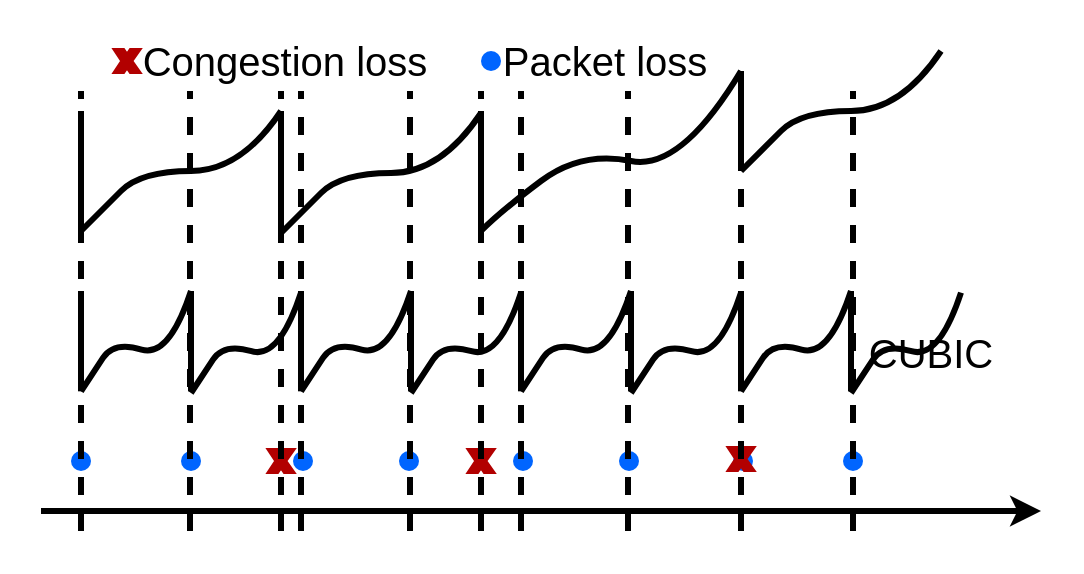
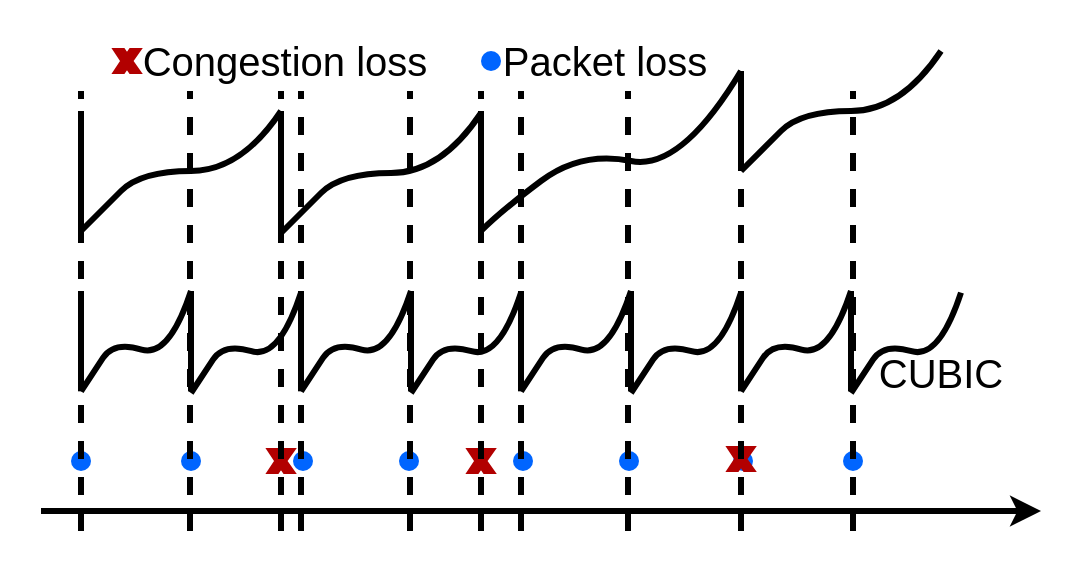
  <mxCell id="0" />
  <mxCell id="1" parent="0" />
  <mxCell id="2" value="" style="curved=1;endArrow=none;html=1;endFill=0;strokeWidth=3;strokeColor=#000000;fillColor=#f8cecc;" parent="1" edge="1"><mxGeometry width="50" height="50" relative="1" as="geometry"><mxPoint x="40" y="115" as="sourcePoint" /><mxPoint x="140" y="55" as="targetPoint" /><Array as="points"><mxPoint x="40" y="115" /><mxPoint x="50" y="105" /><mxPoint x="70" y="85" /><mxPoint x="120" y="85" /></Array></mxGeometry></mxCell>
  <mxCell id="3" value="" style="endArrow=none;html=1;strokeWidth=3;strokeColor=#000000;fillColor=#f8cecc;" parent="1" edge="1"><mxGeometry width="50" height="50" relative="1" as="geometry"><mxPoint x="40" y="115" as="sourcePoint" /><mxPoint x="40" y="55" as="targetPoint" /></mxGeometry></mxCell>
  <mxCell id="4" value="" style="endArrow=none;html=1;strokeWidth=3;strokeColor=#000000;fillColor=#f8cecc;" parent="1" edge="1"><mxGeometry width="50" height="50" relative="1" as="geometry"><mxPoint x="140" y="115" as="sourcePoint" /><mxPoint x="140" y="55" as="targetPoint" /></mxGeometry></mxCell>
  <mxCell id="5" value="" style="curved=1;endArrow=none;html=1;endFill=0;strokeWidth=3;strokeColor=#000000;fillColor=#f8cecc;" parent="1" edge="1"><mxGeometry width="50" height="50" relative="1" as="geometry"><mxPoint x="140" y="116" as="sourcePoint" /><mxPoint x="240" y="56" as="targetPoint" /><Array as="points"><mxPoint x="140" y="116" /><mxPoint x="150" y="106" /><mxPoint x="170" y="86" /><mxPoint x="220" y="86" /></Array></mxGeometry></mxCell>
  <mxCell id="6" value="" style="endArrow=none;html=1;strokeWidth=3;strokeColor=#000000;fillColor=#f8cecc;" parent="1" edge="1"><mxGeometry width="50" height="50" relative="1" as="geometry"><mxPoint x="240" y="115" as="sourcePoint" /><mxPoint x="240" y="55" as="targetPoint" /></mxGeometry></mxCell>
  <mxCell id="7" value="" style="group;strokeWidth=3;" parent="1" vertex="1" connectable="0"><mxGeometry x="40" y="145" width="110" height="51" as="geometry" /></mxCell>
  <mxCell id="8" value="" style="curved=1;endArrow=none;html=1;endFill=0;strokeWidth=3;" parent="7" edge="1"><mxGeometry width="50" height="50" relative="1" as="geometry"><mxPoint y="50.164" as="sourcePoint" /><mxPoint x="55.0" as="targetPoint" /><Array as="points"><mxPoint y="50.164" /><mxPoint x="5.5" y="41.803" /><mxPoint x="16.5" y="25.082" /><mxPoint x="44" y="33.443" /></Array></mxGeometry></mxCell>
  <mxCell id="9" value="" style="endArrow=none;html=1;strokeWidth=3;" parent="7" edge="1"><mxGeometry width="50" height="50" relative="1" as="geometry"><mxPoint y="50.164" as="sourcePoint" /><mxPoint as="targetPoint" /></mxGeometry></mxCell>
  <mxCell id="10" value="" style="endArrow=none;html=1;strokeWidth=3;" parent="7" edge="1"><mxGeometry width="50" height="50" relative="1" as="geometry"><mxPoint x="55.0" y="50.164" as="sourcePoint" /><mxPoint x="55.0" as="targetPoint" /></mxGeometry></mxCell>
  <mxCell id="11" value="" style="curved=1;endArrow=none;html=1;endFill=0;strokeWidth=3;" parent="7" edge="1"><mxGeometry width="50" height="50" relative="1" as="geometry"><mxPoint x="55.0" y="51" as="sourcePoint" /><mxPoint x="110.0" y="0.836" as="targetPoint" /><Array as="points"><mxPoint x="55.0" y="51" /><mxPoint x="60.5" y="42.639" /><mxPoint x="71.5" y="25.918" /><mxPoint x="99.0" y="34.279" /></Array></mxGeometry></mxCell>
  <mxCell id="12" value="" style="curved=1;endArrow=none;html=1;endFill=0;strokeWidth=3;strokeColor=#000000;fillColor=#f8cecc;" parent="1" edge="1"><mxGeometry width="50" height="50" relative="1" as="geometry"><mxPoint x="240" y="115" as="sourcePoint" /><mxPoint x="370" y="35" as="targetPoint" /><Array as="points"><mxPoint x="240" y="115" /><mxPoint x="250" y="105" /><mxPoint x="290" y="75" /><mxPoint x="340" y="85" /></Array></mxGeometry></mxCell>
  <mxCell id="13" value="" style="endArrow=none;html=1;strokeWidth=3;strokeColor=#000000;fillColor=#f8cecc;" parent="1" edge="1"><mxGeometry width="50" height="50" relative="1" as="geometry"><mxPoint x="370" y="85" as="sourcePoint" /><mxPoint x="370" y="35" as="targetPoint" /></mxGeometry></mxCell>
  <mxCell id="14" value="" style="curved=1;endArrow=none;html=1;endFill=0;strokeWidth=3;strokeColor=#000000;fillColor=#f8cecc;" parent="1" edge="1"><mxGeometry width="50" height="50" relative="1" as="geometry"><mxPoint x="370" y="85" as="sourcePoint" /><mxPoint x="470" y="25" as="targetPoint" /><Array as="points"><mxPoint x="370" y="85" /><mxPoint x="380" y="75" /><mxPoint x="400" y="55" /><mxPoint x="450" y="55" /></Array></mxGeometry></mxCell>
  <mxCell id="15" value="" style="group;strokeWidth=3;" parent="1" vertex="1" connectable="0"><mxGeometry x="150" y="145" width="110" height="51" as="geometry" /></mxCell>
  <mxCell id="16" value="" style="curved=1;endArrow=none;html=1;endFill=0;strokeWidth=3;" parent="15" edge="1"><mxGeometry width="50" height="50" relative="1" as="geometry"><mxPoint y="50.164" as="sourcePoint" /><mxPoint x="55.0" as="targetPoint" /><Array as="points"><mxPoint y="50.164" /><mxPoint x="5.5" y="41.803" /><mxPoint x="16.5" y="25.082" /><mxPoint x="44" y="33.443" /></Array></mxGeometry></mxCell>
  <mxCell id="17" value="" style="endArrow=none;html=1;strokeWidth=3;" parent="15" edge="1"><mxGeometry width="50" height="50" relative="1" as="geometry"><mxPoint y="50.164" as="sourcePoint" /><mxPoint as="targetPoint" /></mxGeometry></mxCell>
  <mxCell id="18" value="" style="endArrow=none;html=1;strokeWidth=3;" parent="15" edge="1"><mxGeometry width="50" height="50" relative="1" as="geometry"><mxPoint x="55.0" y="50.164" as="sourcePoint" /><mxPoint x="55.0" as="targetPoint" /></mxGeometry></mxCell>
  <mxCell id="19" value="" style="curved=1;endArrow=none;html=1;endFill=0;strokeWidth=3;" parent="15" edge="1"><mxGeometry width="50" height="50" relative="1" as="geometry"><mxPoint x="55.0" y="51" as="sourcePoint" /><mxPoint x="110.0" y="0.836" as="targetPoint" /><Array as="points"><mxPoint x="55.0" y="51" /><mxPoint x="60.5" y="42.639" /><mxPoint x="71.5" y="25.918" /><mxPoint x="99.0" y="34.279" /></Array></mxGeometry></mxCell>
  <mxCell id="20" value="" style="group;strokeWidth=3;" parent="1" vertex="1" connectable="0"><mxGeometry x="260" y="145" width="110" height="51" as="geometry" /></mxCell>
  <mxCell id="21" value="" style="curved=1;endArrow=none;html=1;endFill=0;strokeWidth=3;" parent="20" edge="1"><mxGeometry width="50" height="50" relative="1" as="geometry"><mxPoint y="50.164" as="sourcePoint" /><mxPoint x="55.0" as="targetPoint" /><Array as="points"><mxPoint y="50.164" /><mxPoint x="5.5" y="41.803" /><mxPoint x="16.5" y="25.082" /><mxPoint x="44" y="33.443" /></Array></mxGeometry></mxCell>
  <mxCell id="22" value="" style="endArrow=none;html=1;strokeWidth=3;" parent="20" edge="1"><mxGeometry width="50" height="50" relative="1" as="geometry"><mxPoint y="50.164" as="sourcePoint" /><mxPoint as="targetPoint" /></mxGeometry></mxCell>
  <mxCell id="23" value="" style="endArrow=none;html=1;strokeWidth=3;" parent="20" edge="1"><mxGeometry width="50" height="50" relative="1" as="geometry"><mxPoint x="55.0" y="50.164" as="sourcePoint" /><mxPoint x="55.0" as="targetPoint" /></mxGeometry></mxCell>
  <mxCell id="24" value="" style="curved=1;endArrow=none;html=1;endFill=0;strokeWidth=3;" parent="20" edge="1"><mxGeometry width="50" height="50" relative="1" as="geometry"><mxPoint x="55.0" y="51" as="sourcePoint" /><mxPoint x="110.0" y="0.836" as="targetPoint" /><Array as="points"><mxPoint x="55.0" y="51" /><mxPoint x="60.5" y="42.639" /><mxPoint x="71.5" y="25.918" /><mxPoint x="99.0" y="34.279" /></Array></mxGeometry></mxCell>
  <mxCell id="25" value="" style="group;strokeWidth=3;" parent="1" vertex="1" connectable="0"><mxGeometry x="370" y="145" width="140" height="51" as="geometry" /></mxCell>
  <mxCell id="26" value="" style="curved=1;endArrow=none;html=1;endFill=0;strokeWidth=3;" parent="25" edge="1"><mxGeometry width="50" height="50" relative="1" as="geometry"><mxPoint y="50.164" as="sourcePoint" /><mxPoint x="55.0" as="targetPoint" /><Array as="points"><mxPoint y="50.164" /><mxPoint x="5.5" y="41.803" /><mxPoint x="16.5" y="25.082" /><mxPoint x="44" y="33.443" /></Array></mxGeometry></mxCell>
  <mxCell id="27" value="" style="endArrow=none;html=1;strokeWidth=3;" parent="25" edge="1"><mxGeometry width="50" height="50" relative="1" as="geometry"><mxPoint y="50.164" as="sourcePoint" /><mxPoint as="targetPoint" /></mxGeometry></mxCell>
  <mxCell id="28" value="" style="endArrow=none;html=1;strokeWidth=3;" parent="25" edge="1"><mxGeometry width="50" height="50" relative="1" as="geometry"><mxPoint x="55.0" y="50.164" as="sourcePoint" /><mxPoint x="55.0" as="targetPoint" /></mxGeometry></mxCell>
  <mxCell id="29" value="" style="curved=1;endArrow=none;html=1;endFill=0;strokeWidth=3;" parent="25" edge="1"><mxGeometry width="50" height="50" relative="1" as="geometry"><mxPoint x="55.0" y="51" as="sourcePoint" /><mxPoint x="110.0" y="0.836" as="targetPoint" /><Array as="points"><mxPoint x="55.0" y="51" /><mxPoint x="60.5" y="42.639" /><mxPoint x="71.5" y="25.918" /><mxPoint x="99.0" y="34.279" /></Array></mxGeometry></mxCell>
- <mxCell id="30" value="&lt;font style=&quot;font-size: 20px&quot;&gt;CUBIC&lt;/font&gt;" style="text;html=1;align=center;verticalAlign=middle;resizable=0;points=[];autosize=1;" parent="25" vertex="1"><mxGeometry x="55" y="21" width="80" height="20" as="geometry" /></mxCell>
+ <mxCell id="30" value="&lt;font style=&quot;font-size: 20px&quot;&gt;CUBIC&lt;/font&gt;" style="text;html=1;align=center;verticalAlign=middle;resizable=0;points=[];autosize=1;" parent="25" vertex="1"><mxGeometry x="60" y="31" width="80" height="20" as="geometry" /></mxCell>
  <mxCell id="31" value="" style="endArrow=classic;html=1;strokeWidth=3;" parent="1" edge="1"><mxGeometry width="50" height="50" relative="1" as="geometry"><mxPoint x="20" y="255" as="sourcePoint" /><mxPoint x="520" y="255" as="targetPoint" /></mxGeometry></mxCell>
  <mxCell id="32" value="" style="shape=ellipse;fillColor=#0065FF;strokeColor=none;html=1;strokeWidth=3;" parent="1" vertex="1"><mxGeometry x="35" y="225" width="10" height="10" as="geometry" /></mxCell>
  <mxCell id="33" value="" style="shape=ellipse;fillColor=#0065FF;strokeColor=none;html=1;strokeWidth=3;" parent="1" vertex="1"><mxGeometry x="90" y="225" width="10" height="10" as="geometry" /></mxCell>
  <mxCell id="34" value="" style="shape=ellipse;fillColor=#0065FF;strokeColor=none;html=1;strokeWidth=3;" parent="1" vertex="1"><mxGeometry x="146" y="225" width="10" height="10" as="geometry" /></mxCell>
  <mxCell id="35" value="" style="shape=ellipse;fillColor=#0065FF;strokeColor=none;html=1;strokeWidth=3;" parent="1" vertex="1"><mxGeometry x="199" y="225" width="10" height="10" as="geometry" /></mxCell>
  <mxCell id="36" value="" style="shape=ellipse;fillColor=#0065FF;strokeColor=none;html=1;strokeWidth=3;" parent="1" vertex="1"><mxGeometry x="256" y="225" width="10" height="10" as="geometry" /></mxCell>
  <mxCell id="37" value="" style="shape=ellipse;fillColor=#0065FF;strokeColor=none;html=1;strokeWidth=3;" parent="1" vertex="1"><mxGeometry x="309" y="225" width="10" height="10" as="geometry" /></mxCell>
  <mxCell id="38" value="" style="shape=ellipse;fillColor=#0065FF;strokeColor=none;html=1;strokeWidth=3;" parent="1" vertex="1"><mxGeometry x="366" y="225" width="10" height="10" as="geometry" /></mxCell>
  <mxCell id="39" value="" style="shape=ellipse;fillColor=#0065FF;strokeColor=none;html=1;strokeWidth=3;" parent="1" vertex="1"><mxGeometry x="421" y="225" width="10" height="10" as="geometry" /></mxCell>
  <mxCell id="40" value="" style="verticalLabelPosition=bottom;verticalAlign=top;html=1;shape=mxgraph.basic.x;fillColor=#e51400;strokeColor=#B20000;fontColor=#ffffff;strokeWidth=3;" parent="1" vertex="1"><mxGeometry x="135" y="225" width="10" height="10" as="geometry" /></mxCell>
  <mxCell id="41" value="" style="verticalLabelPosition=bottom;verticalAlign=top;html=1;shape=mxgraph.basic.x;fillColor=#e51400;strokeColor=#B20000;fontColor=#ffffff;strokeWidth=3;" parent="1" vertex="1"><mxGeometry x="235" y="225" width="10" height="10" as="geometry" /></mxCell>
  <mxCell id="42" value="" style="verticalLabelPosition=bottom;verticalAlign=top;html=1;shape=mxgraph.basic.x;fillColor=#e51400;strokeColor=#B20000;fontColor=#ffffff;strokeWidth=3;" parent="1" vertex="1"><mxGeometry x="365" y="224" width="10" height="10" as="geometry" /></mxCell>
  <mxCell id="43" value="" style="verticalLabelPosition=bottom;verticalAlign=top;html=1;shape=mxgraph.basic.x;fillColor=#e51400;strokeColor=#B20000;fontColor=#ffffff;strokeWidth=3;" parent="1" vertex="1"><mxGeometry x="58" y="25" width="10" height="10" as="geometry" /></mxCell>
  <mxCell id="44" value="&lt;font style=&quot;font-size: 20px&quot;&gt;Congestion loss&lt;/font&gt;" style="text;html=1;align=center;verticalAlign=middle;resizable=0;points=[];autosize=1;" parent="1" vertex="1"><mxGeometry x="62" y="20" width="160" height="20" as="geometry" /></mxCell>
  <mxCell id="45" value="&lt;font style=&quot;font-size: 20px&quot;&gt;Packet loss&lt;/font&gt;" style="text;html=1;align=center;verticalAlign=middle;resizable=0;points=[];autosize=1;" parent="1" vertex="1"><mxGeometry x="242" y="20" width="120" height="20" as="geometry" /></mxCell>
  <mxCell id="46" value="" style="shape=ellipse;fillColor=#0065FF;strokeColor=none;html=1;strokeWidth=3;" parent="1" vertex="1"><mxGeometry x="240" y="25" width="10" height="10" as="geometry" /></mxCell>
  <mxCell id="47" value="" style="endArrow=none;dashed=1;html=1;strokeColor=#000000;strokeWidth=3;" parent="1" edge="1"><mxGeometry width="50" height="50" relative="1" as="geometry"><mxPoint x="140" y="265" as="sourcePoint" /><mxPoint x="140" y="45" as="targetPoint" /></mxGeometry></mxCell>
  <mxCell id="48" value="" style="endArrow=none;dashed=1;html=1;strokeColor=#000000;strokeWidth=3;" parent="1" edge="1"><mxGeometry width="50" height="50" relative="1" as="geometry"><mxPoint x="94.5" y="265" as="sourcePoint" /><mxPoint x="94.5" y="45" as="targetPoint" /></mxGeometry></mxCell>
  <mxCell id="49" value="" style="endArrow=none;dashed=1;html=1;strokeColor=#000000;strokeWidth=3;" parent="1" edge="1"><mxGeometry width="50" height="50" relative="1" as="geometry"><mxPoint x="40" y="265" as="sourcePoint" /><mxPoint x="40" y="45" as="targetPoint" /></mxGeometry></mxCell>
  <mxCell id="50" value="" style="endArrow=none;dashed=1;html=1;strokeColor=#000000;strokeWidth=3;" parent="1" edge="1"><mxGeometry width="50" height="50" relative="1" as="geometry"><mxPoint x="150" y="265" as="sourcePoint" /><mxPoint x="150" y="45" as="targetPoint" /></mxGeometry></mxCell>
  <mxCell id="51" value="" style="endArrow=none;dashed=1;html=1;strokeColor=#000000;strokeWidth=3;" parent="1" edge="1"><mxGeometry width="50" height="50" relative="1" as="geometry"><mxPoint x="204.5" y="265" as="sourcePoint" /><mxPoint x="204.5" y="45" as="targetPoint" /></mxGeometry></mxCell>
  <mxCell id="52" value="" style="endArrow=none;dashed=1;html=1;strokeColor=#000000;strokeWidth=3;" parent="1" edge="1"><mxGeometry width="50" height="50" relative="1" as="geometry"><mxPoint x="240" y="265" as="sourcePoint" /><mxPoint x="240" y="45" as="targetPoint" /></mxGeometry></mxCell>
  <mxCell id="53" value="" style="endArrow=none;dashed=1;html=1;strokeColor=#000000;strokeWidth=3;" parent="1" edge="1"><mxGeometry width="50" height="50" relative="1" as="geometry"><mxPoint x="260" y="265" as="sourcePoint" /><mxPoint x="260" y="45" as="targetPoint" /></mxGeometry></mxCell>
  <mxCell id="54" value="" style="endArrow=none;dashed=1;html=1;strokeColor=#000000;strokeWidth=3;" parent="1" edge="1"><mxGeometry width="50" height="50" relative="1" as="geometry"><mxPoint x="313.5" y="265" as="sourcePoint" /><mxPoint x="313.5" y="45" as="targetPoint" /></mxGeometry></mxCell>
  <mxCell id="55" value="" style="endArrow=none;dashed=1;html=1;strokeColor=#000000;strokeWidth=3;" parent="1" edge="1"><mxGeometry width="50" height="50" relative="1" as="geometry"><mxPoint x="370" y="265" as="sourcePoint" /><mxPoint x="370" y="45" as="targetPoint" /></mxGeometry></mxCell>
  <mxCell id="56" value="" style="endArrow=none;dashed=1;html=1;strokeColor=#000000;strokeWidth=3;" parent="1" edge="1"><mxGeometry width="50" height="50" relative="1" as="geometry"><mxPoint x="426" y="265" as="sourcePoint" /><mxPoint x="426" y="45" as="targetPoint" /></mxGeometry></mxCell>
